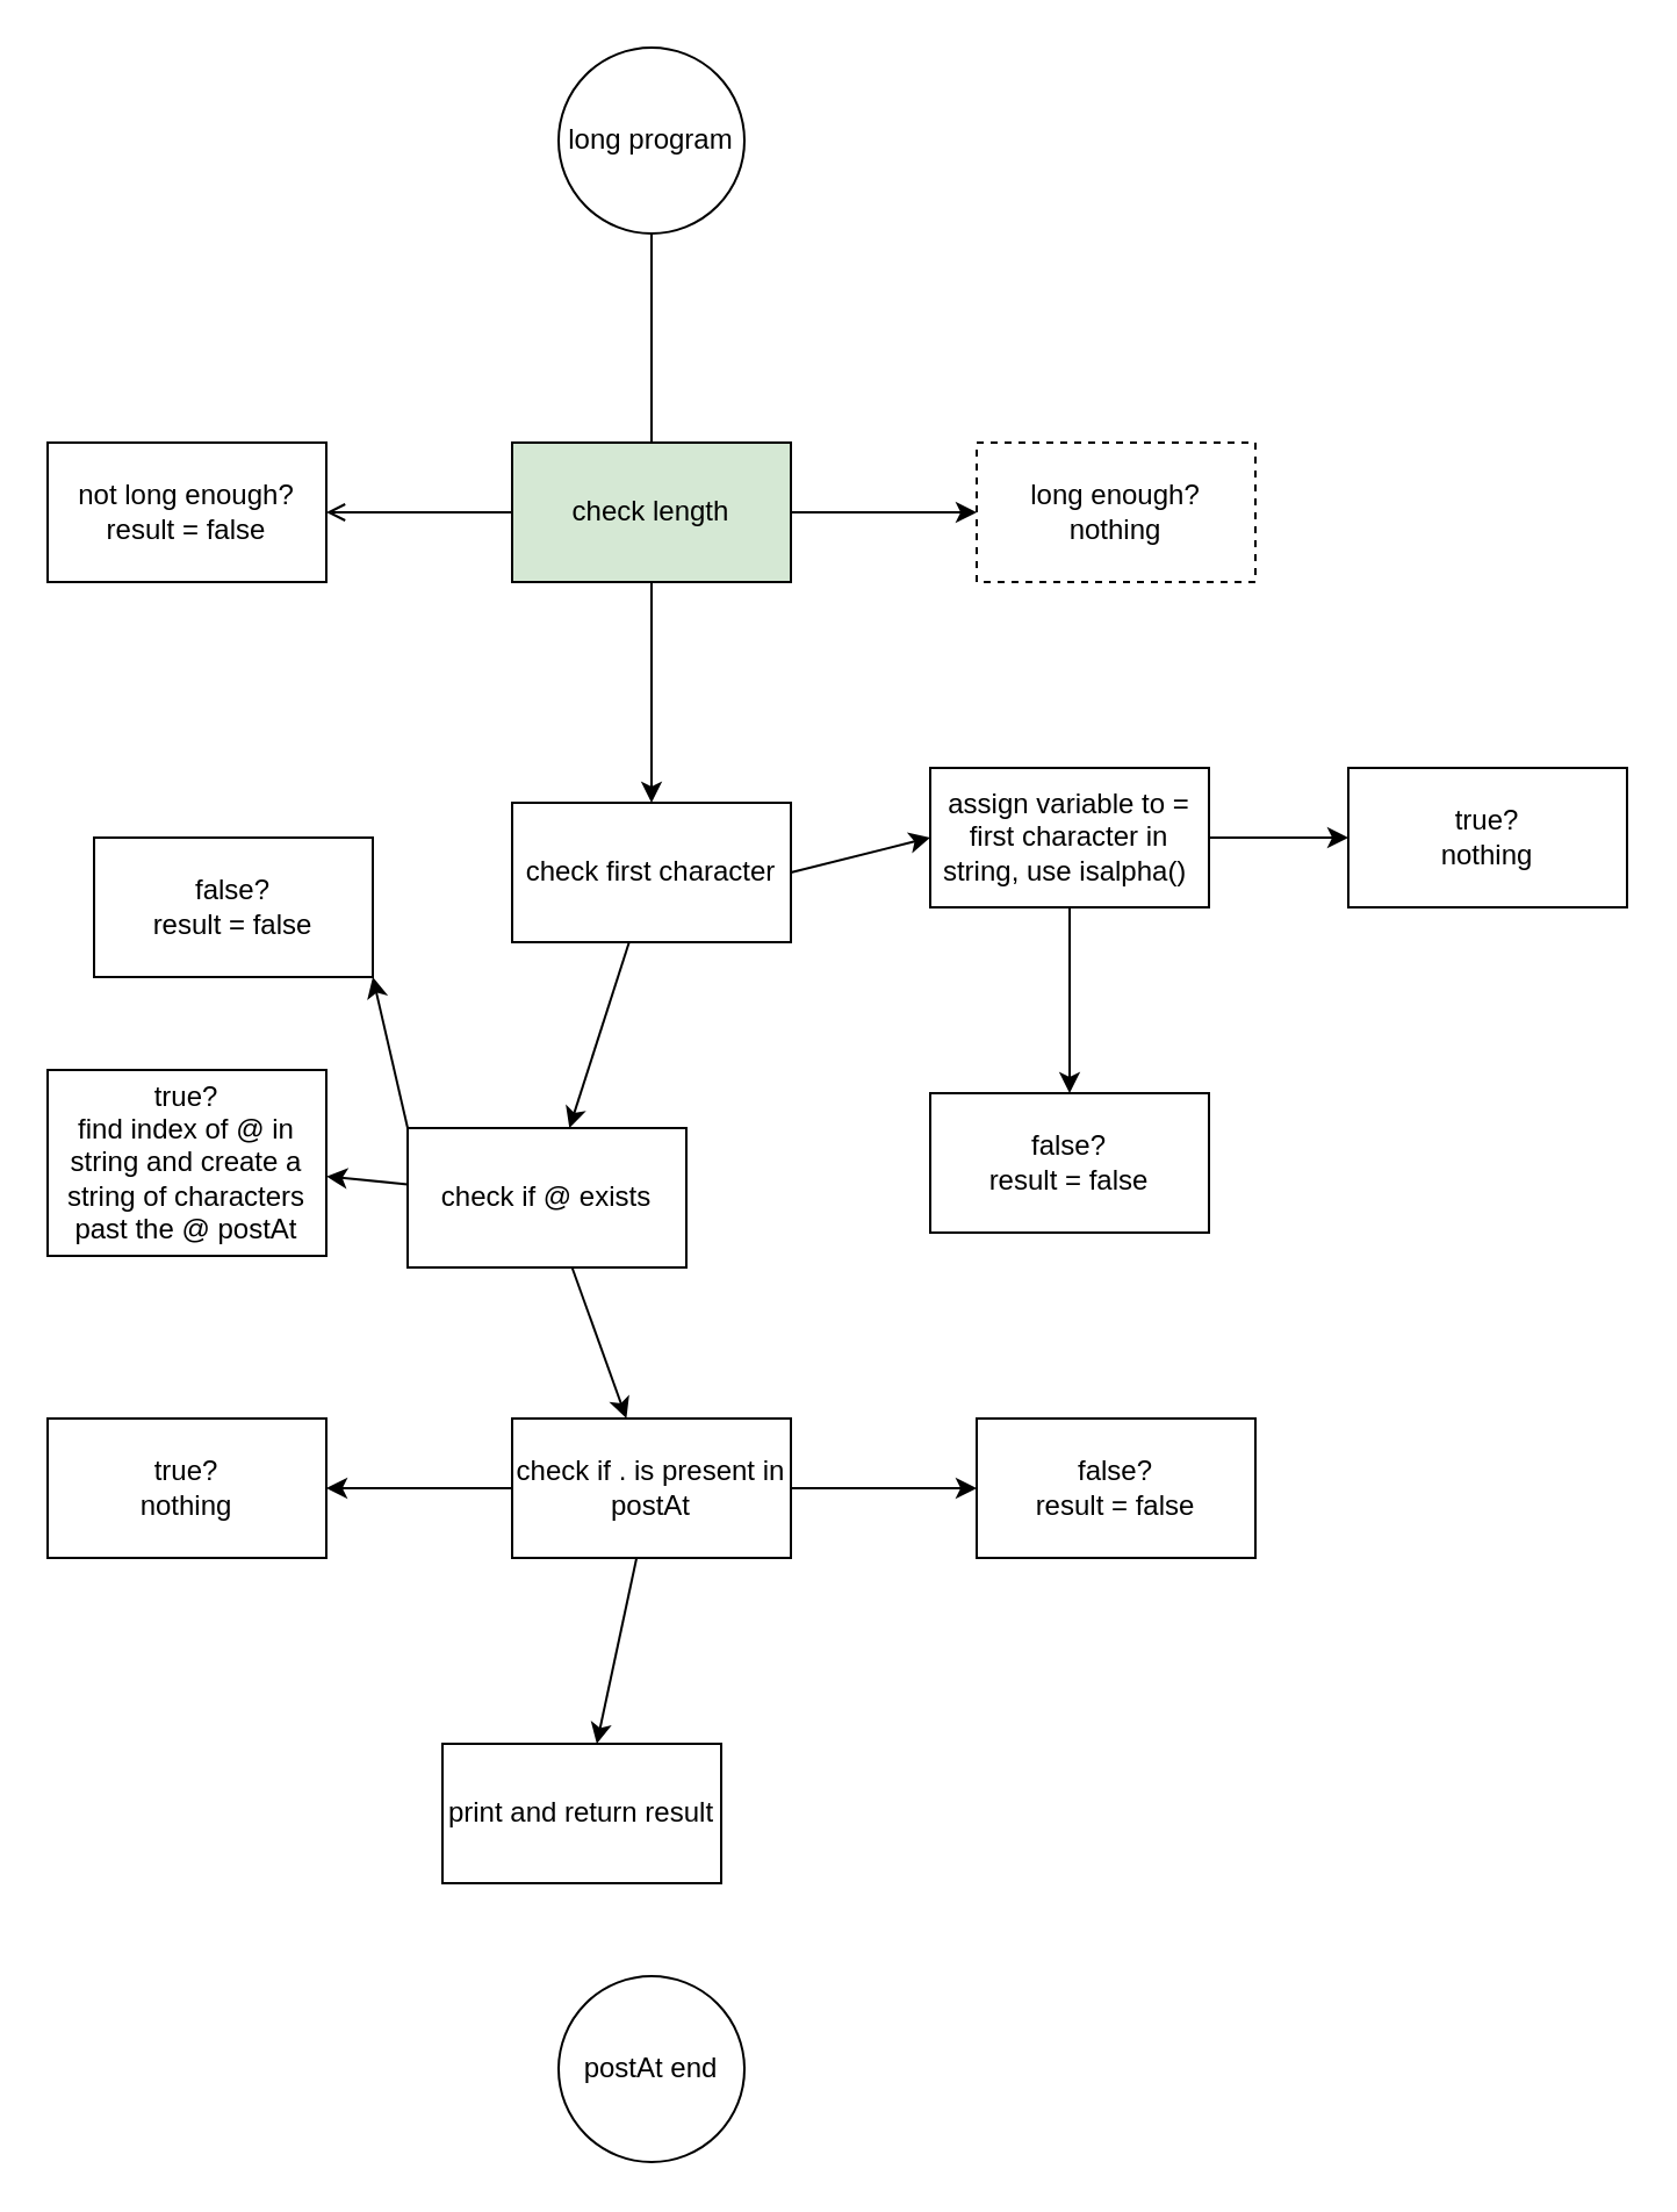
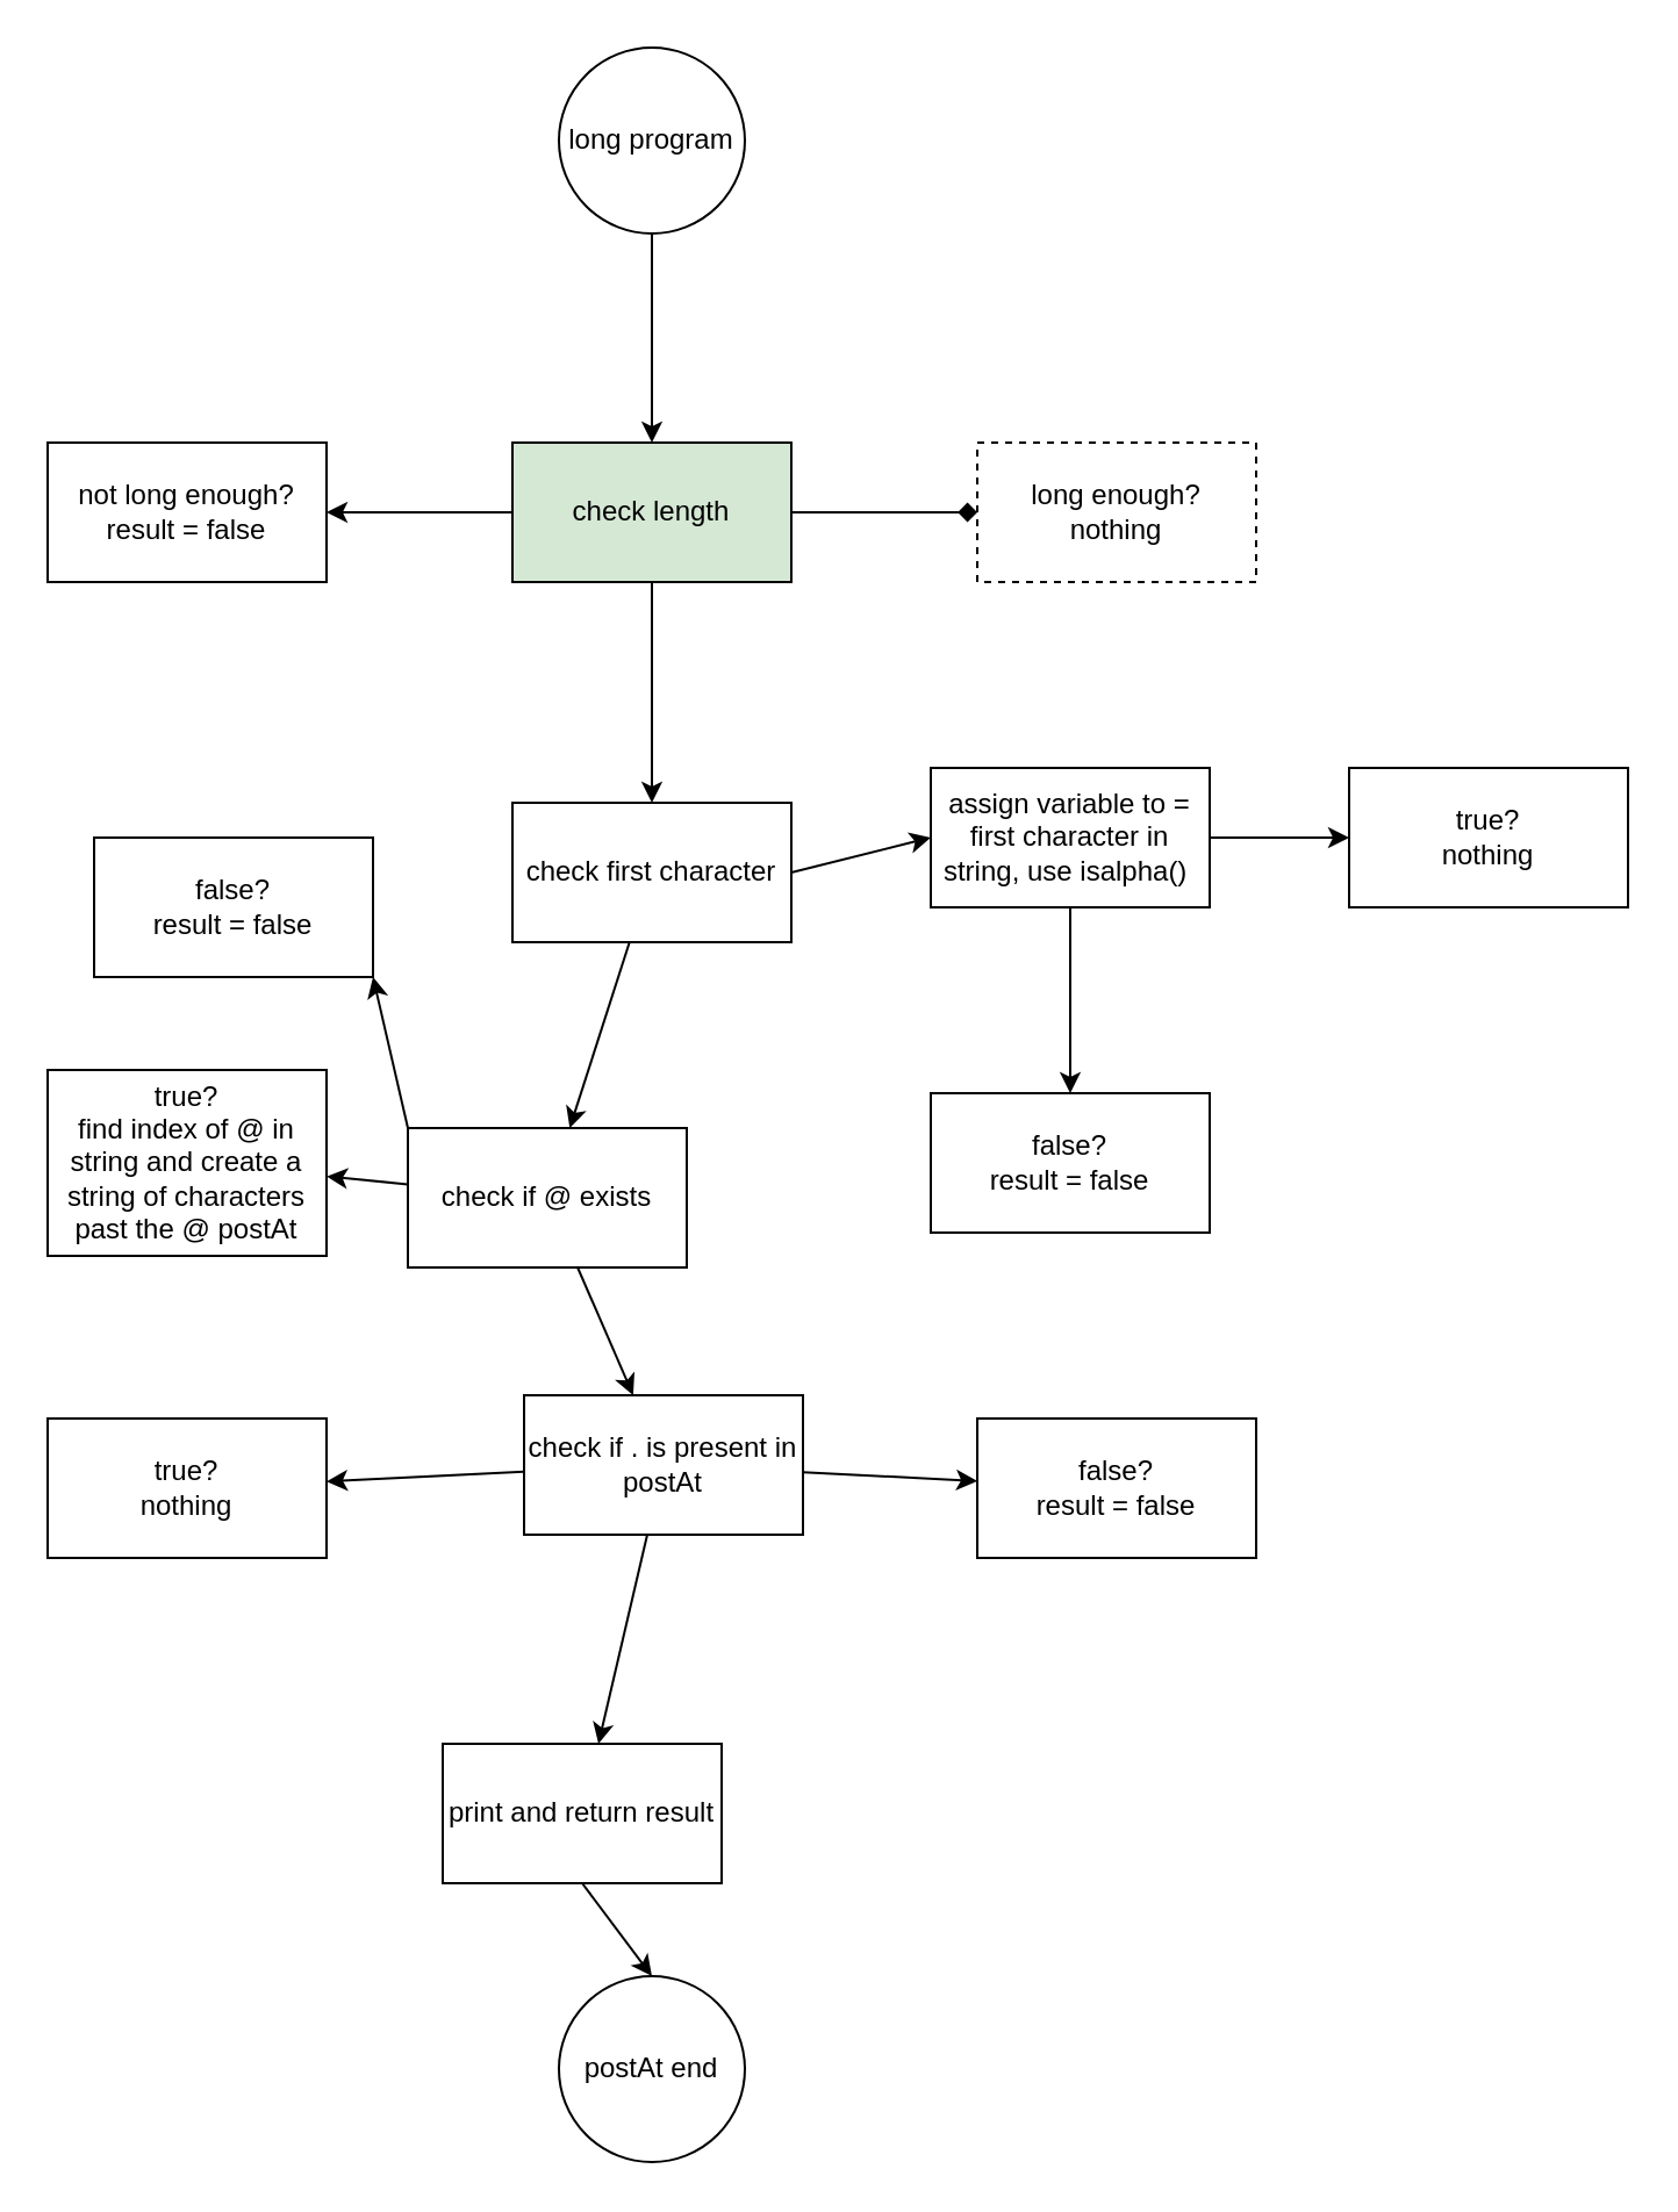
  <mxCell id="0" />
  <mxCell id="1" parent="0" />
- <mxCell id="2" value="" style="edgeStyle=none;html=1;endArrow=none;" edge="1" parent="1" source="3" target="7"><mxGeometry relative="1" as="geometry" /></mxCell>
+ <mxCell id="2" value="" style="edgeStyle=none;html=1;" edge="1" parent="1" source="3" target="7"><mxGeometry relative="1" as="geometry" /></mxCell>
  <mxCell id="3" value="long program" style="ellipse;whiteSpace=wrap;html=1;aspect=fixed;" vertex="1" parent="1"><mxGeometry x="240" y="20" width="80" height="80" as="geometry" /></mxCell>
  <mxCell id="4" value="" style="edgeStyle=none;html=1;" edge="1" parent="1" source="7" target="10"><mxGeometry relative="1" as="geometry" /></mxCell>
- <mxCell id="5" value="" style="edgeStyle=none;html=1;" edge="1" parent="1" source="7" target="11"><mxGeometry relative="1" as="geometry" /></mxCell>
- <mxCell id="6" value="" style="edgeStyle=none;html=1;endArrow=open;" edge="1" parent="1" source="7" target="12"><mxGeometry relative="1" as="geometry" /></mxCell>
+ <mxCell id="5" value="" style="edgeStyle=none;html=1;endArrow=diamond;" edge="1" parent="1" source="7" target="11"><mxGeometry relative="1" as="geometry" /></mxCell>
+ <mxCell id="6" value="" style="edgeStyle=none;html=1;" edge="1" parent="1" source="7" target="12"><mxGeometry relative="1" as="geometry" /></mxCell>
  <mxCell id="7" value="check length" style="whiteSpace=wrap;html=1;fillColor=#d5e8d4;" vertex="1" parent="1"><mxGeometry x="220" y="190" width="120" height="60" as="geometry" /></mxCell>
  <mxCell id="8" style="edgeStyle=none;html=1;exitX=1;exitY=0.5;exitDx=0;exitDy=0;entryX=0;entryY=0.5;entryDx=0;entryDy=0;" edge="1" parent="1" source="10" target="15"><mxGeometry relative="1" as="geometry" /></mxCell>
  <mxCell id="9" value="" style="edgeStyle=none;html=1;" edge="1" parent="1" source="10" target="21"><mxGeometry relative="1" as="geometry" /></mxCell>
  <mxCell id="10" value="check first character" style="whiteSpace=wrap;html=1;" vertex="1" parent="1"><mxGeometry x="220" y="345" width="120" height="60" as="geometry" /></mxCell>
  <mxCell id="11" value="long enough? &lt;br&gt;nothing" style="whiteSpace=wrap;html=1;dashed=1;" vertex="1" parent="1"><mxGeometry x="420" y="190" width="120" height="60" as="geometry" /></mxCell>
  <mxCell id="12" value="not long enough?&lt;br&gt;result = false" style="whiteSpace=wrap;html=1;" vertex="1" parent="1"><mxGeometry x="20" y="190" width="120" height="60" as="geometry" /></mxCell>
  <mxCell id="13" style="edgeStyle=none;html=1;exitX=1;exitY=0.5;exitDx=0;exitDy=0;entryX=0;entryY=0.5;entryDx=0;entryDy=0;" edge="1" parent="1" source="15" target="16"><mxGeometry relative="1" as="geometry" /></mxCell>
  <mxCell id="14" value="" style="edgeStyle=none;html=1;" edge="1" parent="1" source="15" target="17"><mxGeometry relative="1" as="geometry" /></mxCell>
  <mxCell id="15" value="assign variable to = first character in string, use isalpha()&amp;nbsp;" style="whiteSpace=wrap;html=1;" vertex="1" parent="1"><mxGeometry x="400" y="330" width="120" height="60" as="geometry" /></mxCell>
  <mxCell id="16" value="true?&lt;br&gt;nothing" style="whiteSpace=wrap;html=1;" vertex="1" parent="1"><mxGeometry x="580" y="330" width="120" height="60" as="geometry" /></mxCell>
  <mxCell id="17" value="false?&lt;br&gt;result = false" style="whiteSpace=wrap;html=1;" vertex="1" parent="1"><mxGeometry x="400" y="470" width="120" height="60" as="geometry" /></mxCell>
  <mxCell id="18" value="" style="edgeStyle=none;html=1;" edge="1" parent="1" source="21" target="22"><mxGeometry relative="1" as="geometry" /></mxCell>
  <mxCell id="19" style="edgeStyle=none;html=1;exitX=0;exitY=0;exitDx=0;exitDy=0;" edge="1" parent="1" source="21"><mxGeometry relative="1" as="geometry"><mxPoint x="160" y="420" as="targetPoint" /></mxGeometry></mxCell>
  <mxCell id="20" value="" style="edgeStyle=none;html=1;" edge="1" parent="1" source="21" target="27"><mxGeometry relative="1" as="geometry" /></mxCell>
  <mxCell id="21" value="check if @ exists" style="whiteSpace=wrap;html=1;" vertex="1" parent="1"><mxGeometry x="175" y="485" width="120" height="60" as="geometry" /></mxCell>
  <mxCell id="22" value="true?&lt;br&gt;find index of @ in string and create a string of characters past the @ postAt" style="whiteSpace=wrap;html=1;" vertex="1" parent="1"><mxGeometry x="20" y="460" width="120" height="80" as="geometry" /></mxCell>
  <mxCell id="23" value="false?&lt;br&gt;result = false" style="whiteSpace=wrap;html=1;" vertex="1" parent="1"><mxGeometry x="40" y="360" width="120" height="60" as="geometry" /></mxCell>
  <mxCell id="24" value="" style="edgeStyle=none;html=1;" edge="1" parent="1" source="27" target="28"><mxGeometry relative="1" as="geometry" /></mxCell>
  <mxCell id="25" value="" style="edgeStyle=none;html=1;" edge="1" parent="1" source="27" target="29"><mxGeometry relative="1" as="geometry" /></mxCell>
  <mxCell id="26" value="" style="edgeStyle=none;html=1;" edge="1" parent="1" source="27" target="31"><mxGeometry relative="1" as="geometry" /></mxCell>
- <mxCell id="27" value="check if . is present in postAt" style="whiteSpace=wrap;html=1;" vertex="1" parent="1"><mxGeometry x="220" y="610" width="120" height="60" as="geometry" /></mxCell>
+ <mxCell id="27" value="check if . is present in postAt" style="whiteSpace=wrap;html=1;" vertex="1" parent="1"><mxGeometry x="225" y="600" width="120" height="60" as="geometry" /></mxCell>
  <mxCell id="28" value="true?&lt;br&gt;nothing" style="whiteSpace=wrap;html=1;" vertex="1" parent="1"><mxGeometry x="20" y="610" width="120" height="60" as="geometry" /></mxCell>
  <mxCell id="29" value="false?&lt;br&gt;result = false" style="whiteSpace=wrap;html=1;" vertex="1" parent="1"><mxGeometry x="420" y="610" width="120" height="60" as="geometry" /></mxCell>
+ <mxCell id="30" style="edgeStyle=none;html=1;exitX=0.5;exitY=1;exitDx=0;exitDy=0;entryX=0.5;entryY=0;entryDx=0;entryDy=0;" edge="1" parent="1" source="31" target="32"><mxGeometry relative="1" as="geometry" /></mxCell>
  <mxCell id="31" value="print and return result" style="whiteSpace=wrap;html=1;" vertex="1" parent="1"><mxGeometry x="190" y="750" width="120" height="60" as="geometry" /></mxCell>
  <mxCell id="32" value="postAt end" style="ellipse;whiteSpace=wrap;html=1;" vertex="1" parent="1"><mxGeometry x="240" y="850" width="80" height="80" as="geometry" /></mxCell>
